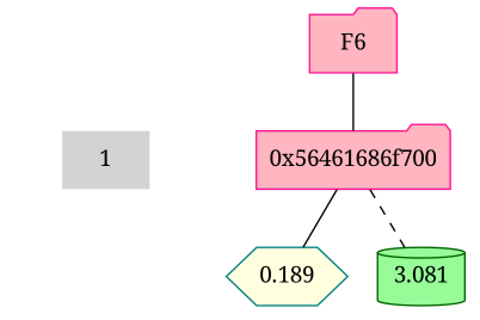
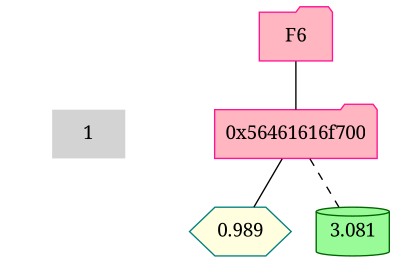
  digraph {
    fontname="Noto Serif"
    node [fontname="Noto Serif" shape=plaintext style=filled color=darkgreen fillcolor=lightpink]
    edge [dir=none fontname="Noto Serif"]
    "CONST NODES" [style=invis color="" fillcolor=""]
    " 1 " [fillcolor=lightgrey]
    n3 [color=deeppink label=F6 shape=folder]
-   "0x56461616f700" [color=deeppink shape=folder label="0x56461686f700"]
-   n5 [color=teal fillcolor=lightyellow label=0.189 shape=hexagon]
+   "0x56461616f700" [color=deeppink shape=folder]
+   n5 [color=teal fillcolor=lightyellow label=0.989 shape=hexagon]
    n6 [fillcolor=palegreen label=3.081 shape=cylinder]
    subgraph sub_1 {
      "CONST NODES"
      " 1 "
    }
    subgraph sub_2 {
      rank=same
      n3
    }
    subgraph sub_3 {
      rank=same
      " 1 "
      "0x56461616f700"
    }
    subgraph sub_4 {
      rank=same
      "CONST NODES"
      subgraph sub_5 {
        rank=same
        n5
        n6
      }
    }
    " 1 " -> "CONST NODES" [style=invis]
    n3 -> "0x56461616f700" [style=solid]
    "0x56461616f700" -> n5
    "0x56461616f700" -> n6 [style=dashed]
  }
